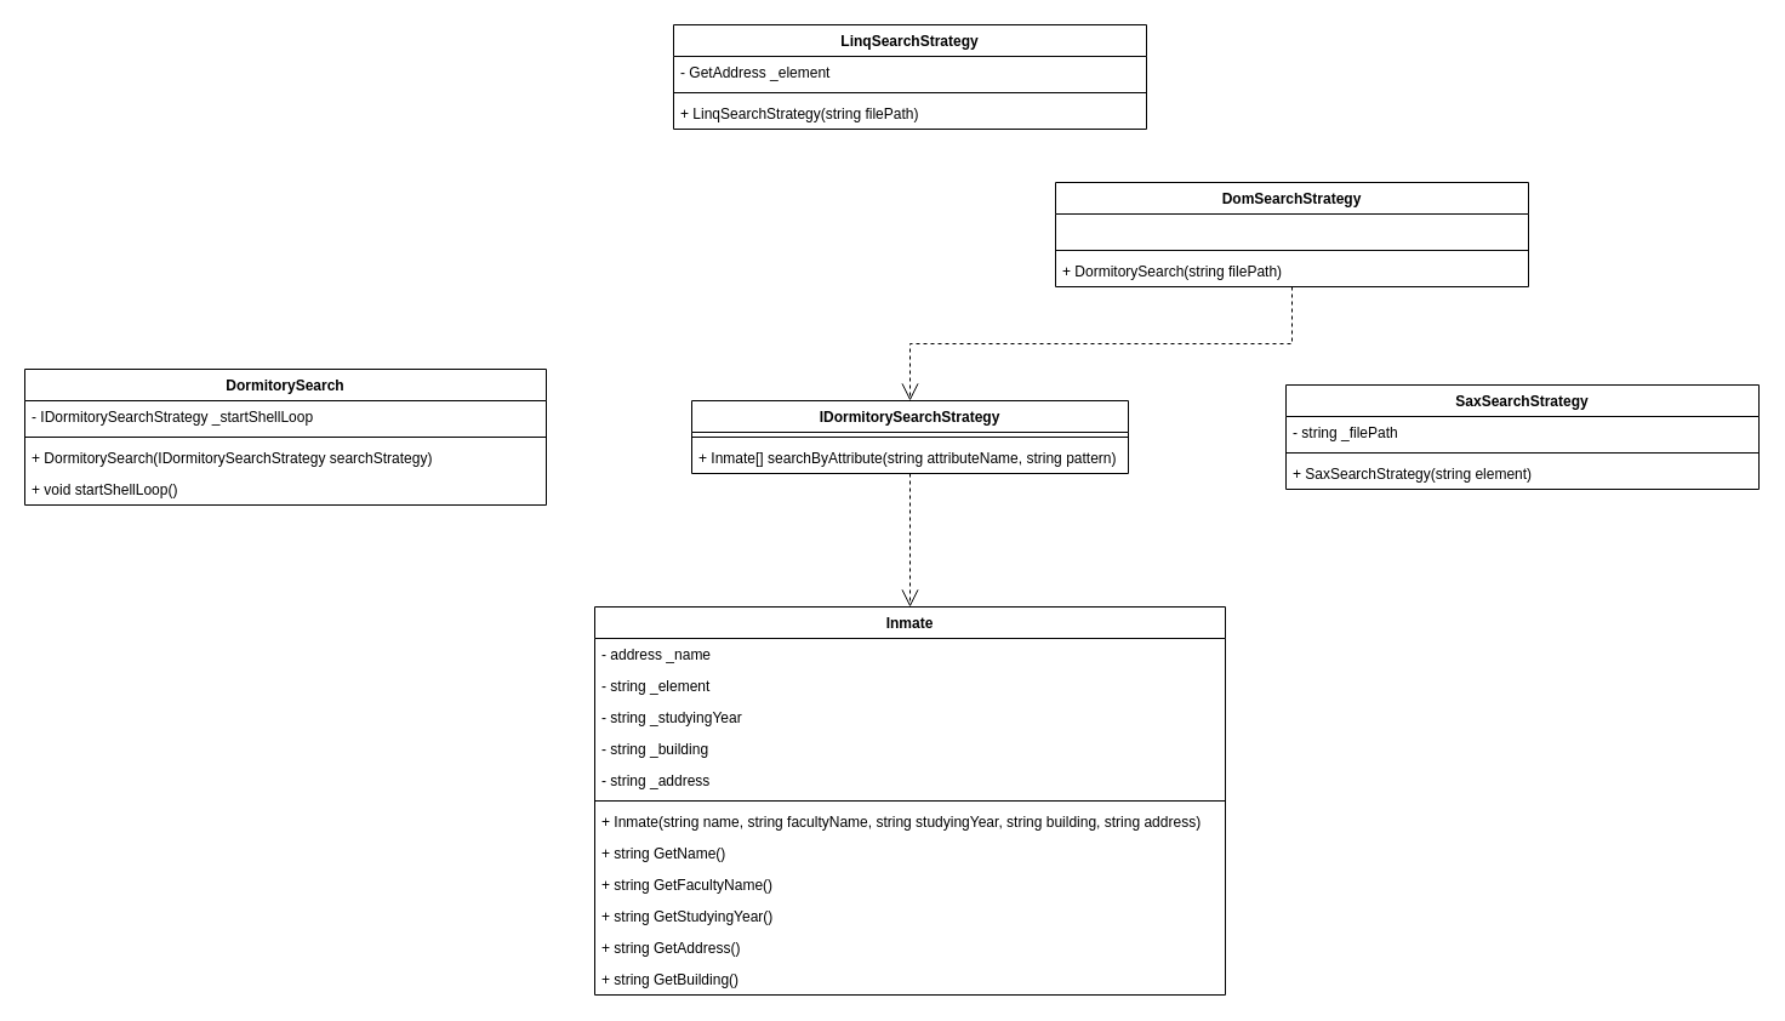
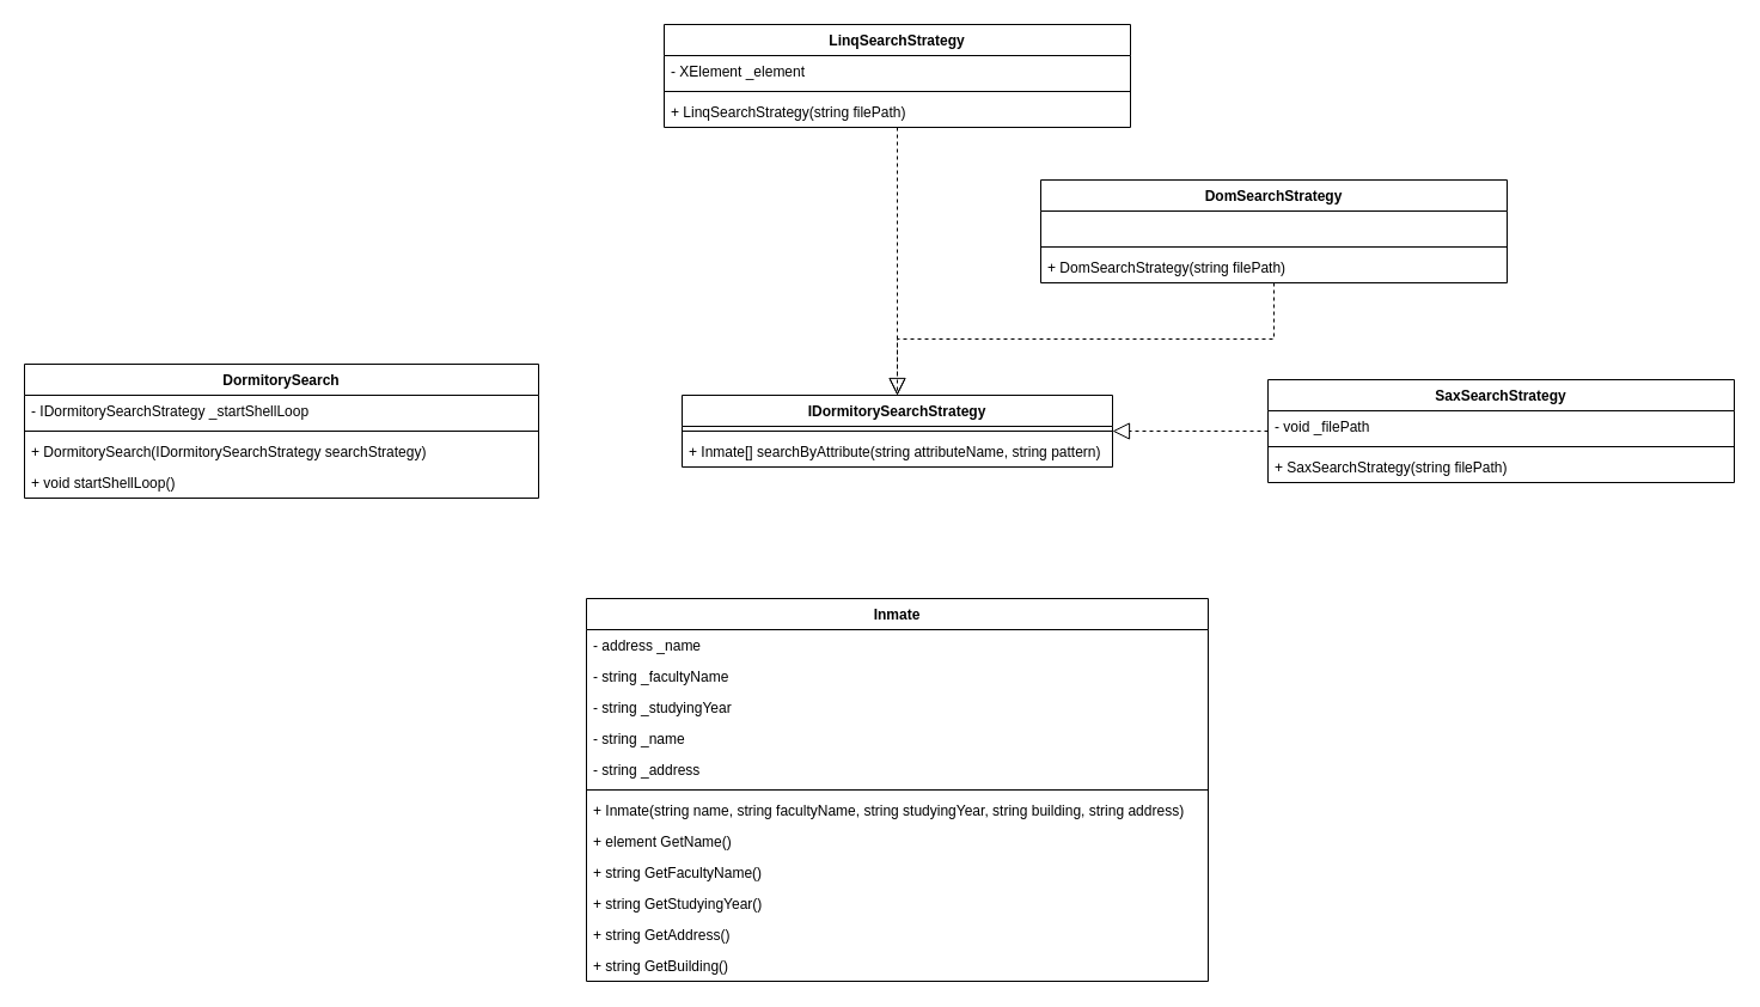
  <mxCell id="0" />
  <mxCell id="1" parent="0" />
  <mxCell id="2" value="IDormitorySearchStrategy" style="swimlane;fontStyle=1;align=center;verticalAlign=top;childLayout=stackLayout;horizontal=1;startSize=26;horizontalStack=0;resizeParent=1;resizeParentMax=0;resizeLast=0;collapsible=1;marginBottom=0;" vertex="1" parent="1"><mxGeometry x="570" y="330" width="360" height="60" as="geometry" /></mxCell>
  <mxCell id="3" value="" style="line;strokeWidth=1;fillColor=none;align=left;verticalAlign=middle;spacingTop=-1;spacingLeft=3;spacingRight=3;rotatable=0;labelPosition=right;points=[];portConstraint=eastwest;strokeColor=inherit;" vertex="1" parent="2"><mxGeometry y="26" width="360" height="8" as="geometry" /></mxCell>
  <mxCell id="4" value="+ Inmate[] searchByAttribute(string attributeName, string pattern)" style="text;strokeColor=none;fillColor=none;align=left;verticalAlign=top;spacingLeft=4;spacingRight=4;overflow=hidden;rotatable=0;points=[[0,0.5],[1,0.5]];portConstraint=eastwest;" vertex="1" parent="2"><mxGeometry y="34" width="360" height="26" as="geometry" /></mxCell>
  <mxCell id="5" value="DomSearchStrategy" style="swimlane;fontStyle=1;align=center;verticalAlign=top;childLayout=stackLayout;horizontal=1;startSize=26;horizontalStack=0;resizeParent=1;resizeParentMax=0;resizeLast=0;collapsible=1;marginBottom=0;" vertex="1" parent="1"><mxGeometry x="870" y="150" width="390" height="86" as="geometry" /></mxCell>
  <mxCell id="6" value=" " style="text;strokeColor=none;fillColor=none;align=left;verticalAlign=top;spacingLeft=4;spacingRight=4;overflow=hidden;rotatable=0;points=[[0,0.5],[1,0.5]];portConstraint=eastwest;" vertex="1" parent="5"><mxGeometry y="26" width="390" height="26" as="geometry" /></mxCell>
  <mxCell id="7" value="" style="line;strokeWidth=1;fillColor=none;align=left;verticalAlign=middle;spacingTop=-1;spacingLeft=3;spacingRight=3;rotatable=0;labelPosition=right;points=[];portConstraint=eastwest;strokeColor=inherit;" vertex="1" parent="5"><mxGeometry y="52" width="390" height="8" as="geometry" /></mxCell>
- <mxCell id="8" value="+ DormitorySearch(string filePath)" style="text;strokeColor=none;fillColor=none;align=left;verticalAlign=top;spacingLeft=4;spacingRight=4;overflow=hidden;rotatable=0;points=[[0,0.5],[1,0.5]];portConstraint=eastwest;" vertex="1" parent="5"><mxGeometry y="60" width="390" height="26" as="geometry" /></mxCell>
+ <mxCell id="8" value="+ DomSearchStrategy(string filePath)" style="text;strokeColor=none;fillColor=none;align=left;verticalAlign=top;spacingLeft=4;spacingRight=4;overflow=hidden;rotatable=0;points=[[0,0.5],[1,0.5]];portConstraint=eastwest;" vertex="1" parent="5"><mxGeometry y="60" width="390" height="26" as="geometry" /></mxCell>
  <mxCell id="9" value="LinqSearchStrategy" style="swimlane;fontStyle=1;align=center;verticalAlign=top;childLayout=stackLayout;horizontal=1;startSize=26;horizontalStack=0;resizeParent=1;resizeParentMax=0;resizeLast=0;collapsible=1;marginBottom=0;" vertex="1" parent="1"><mxGeometry x="555" y="20" width="390" height="86" as="geometry" /></mxCell>
- <mxCell id="10" value="- GetAddress _element" style="text;strokeColor=none;fillColor=none;align=left;verticalAlign=top;spacingLeft=4;spacingRight=4;overflow=hidden;rotatable=0;points=[[0,0.5],[1,0.5]];portConstraint=eastwest;" vertex="1" parent="9"><mxGeometry y="26" width="390" height="26" as="geometry" /></mxCell>
+ <mxCell id="10" value="- XElement _element" style="text;strokeColor=none;fillColor=none;align=left;verticalAlign=top;spacingLeft=4;spacingRight=4;overflow=hidden;rotatable=0;points=[[0,0.5],[1,0.5]];portConstraint=eastwest;" vertex="1" parent="9"><mxGeometry y="26" width="390" height="26" as="geometry" /></mxCell>
  <mxCell id="11" value="" style="line;strokeWidth=1;fillColor=none;align=left;verticalAlign=middle;spacingTop=-1;spacingLeft=3;spacingRight=3;rotatable=0;labelPosition=right;points=[];portConstraint=eastwest;strokeColor=inherit;" vertex="1" parent="9"><mxGeometry y="52" width="390" height="8" as="geometry" /></mxCell>
  <mxCell id="12" value="+ LinqSearchStrategy(string filePath)" style="text;strokeColor=none;fillColor=none;align=left;verticalAlign=top;spacingLeft=4;spacingRight=4;overflow=hidden;rotatable=0;points=[[0,0.5],[1,0.5]];portConstraint=eastwest;" vertex="1" parent="9"><mxGeometry y="60" width="390" height="26" as="geometry" /></mxCell>
  <mxCell id="13" value="SaxSearchStrategy" style="swimlane;fontStyle=1;align=center;verticalAlign=top;childLayout=stackLayout;horizontal=1;startSize=26;horizontalStack=0;resizeParent=1;resizeParentMax=0;resizeLast=0;collapsible=1;marginBottom=0;" vertex="1" parent="1"><mxGeometry x="1060" y="317" width="390" height="86" as="geometry" /></mxCell>
- <mxCell id="14" value="- string _filePath" style="text;strokeColor=none;fillColor=none;align=left;verticalAlign=top;spacingLeft=4;spacingRight=4;overflow=hidden;rotatable=0;points=[[0,0.5],[1,0.5]];portConstraint=eastwest;" vertex="1" parent="13"><mxGeometry y="26" width="390" height="26" as="geometry" /></mxCell>
+ <mxCell id="14" value="- void _filePath" style="text;strokeColor=none;fillColor=none;align=left;verticalAlign=top;spacingLeft=4;spacingRight=4;overflow=hidden;rotatable=0;points=[[0,0.5],[1,0.5]];portConstraint=eastwest;" vertex="1" parent="13"><mxGeometry y="26" width="390" height="26" as="geometry" /></mxCell>
  <mxCell id="15" value="" style="line;strokeWidth=1;fillColor=none;align=left;verticalAlign=middle;spacingTop=-1;spacingLeft=3;spacingRight=3;rotatable=0;labelPosition=right;points=[];portConstraint=eastwest;strokeColor=inherit;" vertex="1" parent="13"><mxGeometry y="52" width="390" height="8" as="geometry" /></mxCell>
- <mxCell id="16" value="+ SaxSearchStrategy(string element)" style="text;strokeColor=none;fillColor=none;align=left;verticalAlign=top;spacingLeft=4;spacingRight=4;overflow=hidden;rotatable=0;points=[[0,0.5],[1,0.5]];portConstraint=eastwest;" vertex="1" parent="13"><mxGeometry y="60" width="390" height="26" as="geometry" /></mxCell>
+ <mxCell id="16" value="+ SaxSearchStrategy(string filePath)" style="text;strokeColor=none;fillColor=none;align=left;verticalAlign=top;spacingLeft=4;spacingRight=4;overflow=hidden;rotatable=0;points=[[0,0.5],[1,0.5]];portConstraint=eastwest;" vertex="1" parent="13"><mxGeometry y="60" width="390" height="26" as="geometry" /></mxCell>
  <mxCell id="17" value="DormitorySearch" style="swimlane;fontStyle=1;align=center;verticalAlign=top;childLayout=stackLayout;horizontal=1;startSize=26;horizontalStack=0;resizeParent=1;resizeParentMax=0;resizeLast=0;collapsible=1;marginBottom=0;" vertex="1" parent="1"><mxGeometry x="20" y="304" width="430" height="112" as="geometry" /></mxCell>
  <mxCell id="18" value="- IDormitorySearchStrategy _startShellLoop" style="text;strokeColor=none;fillColor=none;align=left;verticalAlign=top;spacingLeft=4;spacingRight=4;overflow=hidden;rotatable=0;points=[[0,0.5],[1,0.5]];portConstraint=eastwest;" vertex="1" parent="17"><mxGeometry y="26" width="430" height="26" as="geometry" /></mxCell>
  <mxCell id="19" value="" style="line;strokeWidth=1;fillColor=none;align=left;verticalAlign=middle;spacingTop=-1;spacingLeft=3;spacingRight=3;rotatable=0;labelPosition=right;points=[];portConstraint=eastwest;strokeColor=inherit;" vertex="1" parent="17"><mxGeometry y="52" width="430" height="8" as="geometry" /></mxCell>
  <mxCell id="20" value="+ DormitorySearch(IDormitorySearchStrategy searchStrategy)" style="text;strokeColor=none;fillColor=none;align=left;verticalAlign=top;spacingLeft=4;spacingRight=4;overflow=hidden;rotatable=0;points=[[0,0.5],[1,0.5]];portConstraint=eastwest;" vertex="1" parent="17"><mxGeometry y="60" width="430" height="26" as="geometry" /></mxCell>
  <mxCell id="21" value="+ void startShellLoop()" style="text;strokeColor=none;fillColor=none;align=left;verticalAlign=top;spacingLeft=4;spacingRight=4;overflow=hidden;rotatable=0;points=[[0,0.5],[1,0.5]];portConstraint=eastwest;" vertex="1" parent="17"><mxGeometry y="86" width="430" height="26" as="geometry" /></mxCell>
  <mxCell id="22" value="Inmate" style="swimlane;fontStyle=1;align=center;verticalAlign=top;childLayout=stackLayout;horizontal=1;startSize=26;horizontalStack=0;resizeParent=1;resizeParentMax=0;resizeLast=0;collapsible=1;marginBottom=0;" vertex="1" parent="1"><mxGeometry x="490" y="500" width="520" height="320" as="geometry" /></mxCell>
  <mxCell id="23" value="- address _name" style="text;strokeColor=none;fillColor=none;align=left;verticalAlign=top;spacingLeft=4;spacingRight=4;overflow=hidden;rotatable=0;points=[[0,0.5],[1,0.5]];portConstraint=eastwest;" vertex="1" parent="22"><mxGeometry y="26" width="520" height="26" as="geometry" /></mxCell>
- <mxCell id="24" value="- string _element" style="text;strokeColor=none;fillColor=none;align=left;verticalAlign=top;spacingLeft=4;spacingRight=4;overflow=hidden;rotatable=0;points=[[0,0.5],[1,0.5]];portConstraint=eastwest;" vertex="1" parent="22"><mxGeometry y="52" width="520" height="26" as="geometry" /></mxCell>
+ <mxCell id="24" value="- string _facultyName" style="text;strokeColor=none;fillColor=none;align=left;verticalAlign=top;spacingLeft=4;spacingRight=4;overflow=hidden;rotatable=0;points=[[0,0.5],[1,0.5]];portConstraint=eastwest;" vertex="1" parent="22"><mxGeometry y="52" width="520" height="26" as="geometry" /></mxCell>
  <mxCell id="25" value="- string _studyingYear" style="text;strokeColor=none;fillColor=none;align=left;verticalAlign=top;spacingLeft=4;spacingRight=4;overflow=hidden;rotatable=0;points=[[0,0.5],[1,0.5]];portConstraint=eastwest;" vertex="1" parent="22"><mxGeometry y="78" width="520" height="26" as="geometry" /></mxCell>
- <mxCell id="26" value="- string _building" style="text;strokeColor=none;fillColor=none;align=left;verticalAlign=top;spacingLeft=4;spacingRight=4;overflow=hidden;rotatable=0;points=[[0,0.5],[1,0.5]];portConstraint=eastwest;" vertex="1" parent="22"><mxGeometry y="104" width="520" height="26" as="geometry" /></mxCell>
+ <mxCell id="26" value="- string _name" style="text;strokeColor=none;fillColor=none;align=left;verticalAlign=top;spacingLeft=4;spacingRight=4;overflow=hidden;rotatable=0;points=[[0,0.5],[1,0.5]];portConstraint=eastwest;" vertex="1" parent="22"><mxGeometry y="104" width="520" height="26" as="geometry" /></mxCell>
  <mxCell id="27" value="- string _address" style="text;strokeColor=none;fillColor=none;align=left;verticalAlign=top;spacingLeft=4;spacingRight=4;overflow=hidden;rotatable=0;points=[[0,0.5],[1,0.5]];portConstraint=eastwest;" vertex="1" parent="22"><mxGeometry y="130" width="520" height="26" as="geometry" /></mxCell>
  <mxCell id="28" value="" style="line;strokeWidth=1;fillColor=none;align=left;verticalAlign=middle;spacingTop=-1;spacingLeft=3;spacingRight=3;rotatable=0;labelPosition=right;points=[];portConstraint=eastwest;strokeColor=inherit;" vertex="1" parent="22"><mxGeometry y="156" width="520" height="8" as="geometry" /></mxCell>
  <mxCell id="29" value="+ Inmate(string name, string facultyName, string studyingYear, string building, string address)" style="text;strokeColor=none;fillColor=none;align=left;verticalAlign=top;spacingLeft=4;spacingRight=4;overflow=hidden;rotatable=0;points=[[0,0.5],[1,0.5]];portConstraint=eastwest;" vertex="1" parent="22"><mxGeometry y="164" width="520" height="26" as="geometry" /></mxCell>
- <mxCell id="30" value="+ string GetName()" style="text;strokeColor=none;fillColor=none;align=left;verticalAlign=top;spacingLeft=4;spacingRight=4;overflow=hidden;rotatable=0;points=[[0,0.5],[1,0.5]];portConstraint=eastwest;" vertex="1" parent="22"><mxGeometry y="190" width="520" height="26" as="geometry" /></mxCell>
+ <mxCell id="30" value="+ element GetName()" style="text;strokeColor=none;fillColor=none;align=left;verticalAlign=top;spacingLeft=4;spacingRight=4;overflow=hidden;rotatable=0;points=[[0,0.5],[1,0.5]];portConstraint=eastwest;" vertex="1" parent="22"><mxGeometry y="190" width="520" height="26" as="geometry" /></mxCell>
  <mxCell id="31" value="+ string GetFacultyName()" style="text;strokeColor=none;fillColor=none;align=left;verticalAlign=top;spacingLeft=4;spacingRight=4;overflow=hidden;rotatable=0;points=[[0,0.5],[1,0.5]];portConstraint=eastwest;" vertex="1" parent="22"><mxGeometry y="216" width="520" height="26" as="geometry" /></mxCell>
  <mxCell id="32" value="+ string GetStudyingYear()" style="text;strokeColor=none;fillColor=none;align=left;verticalAlign=top;spacingLeft=4;spacingRight=4;overflow=hidden;rotatable=0;points=[[0,0.5],[1,0.5]];portConstraint=eastwest;" vertex="1" parent="22"><mxGeometry y="242" width="520" height="26" as="geometry" /></mxCell>
  <mxCell id="33" value="+ string GetAddress()" style="text;strokeColor=none;fillColor=none;align=left;verticalAlign=top;spacingLeft=4;spacingRight=4;overflow=hidden;rotatable=0;points=[[0,0.5],[1,0.5]];portConstraint=eastwest;" vertex="1" parent="22"><mxGeometry y="268" width="520" height="26" as="geometry" /></mxCell>
  <mxCell id="34" value="+ string GetBuilding()" style="text;strokeColor=none;fillColor=none;align=left;verticalAlign=top;spacingLeft=4;spacingRight=4;overflow=hidden;rotatable=0;points=[[0,0.5],[1,0.5]];portConstraint=eastwest;" vertex="1" parent="22"><mxGeometry y="294" width="520" height="26" as="geometry" /></mxCell>
+ <mxCell id="35" value="" style="endArrow=block;dashed=1;endFill=0;endSize=12;html=1;rounded=0;edgeStyle=orthogonalEdgeStyle;" edge="1" parent="1" source="13" target="2"><mxGeometry width="160" relative="1" as="geometry"><mxPoint x="330" y="350" as="sourcePoint" /><mxPoint x="230" y="250" as="targetPoint" /></mxGeometry></mxCell>
+ <mxCell id="36" value="" style="endArrow=block;dashed=1;endFill=0;endSize=12;html=1;rounded=0;edgeStyle=orthogonalEdgeStyle;" edge="1" parent="1" source="9" target="2"><mxGeometry width="160" relative="1" as="geometry"><mxPoint x="330" y="350" as="sourcePoint" /><mxPoint x="230" y="250" as="targetPoint" /></mxGeometry></mxCell>
  <mxCell id="37" value="" style="endArrow=open;dashed=1;endFill=0;endSize=12;html=1;rounded=0;edgeStyle=orthogonalEdgeStyle;" edge="1" parent="1" source="5" target="2"><mxGeometry width="160" relative="1" as="geometry"><mxPoint x="330" y="350" as="sourcePoint" /><mxPoint x="230" y="250" as="targetPoint" /></mxGeometry></mxCell>
- <mxCell id="38" value="" style="endArrow=open;endSize=12;dashed=1;html=1;rounded=0;edgeStyle=orthogonalEdgeStyle;" edge="1" parent="1" source="2" target="22"><mxGeometry x="0.25" y="70" width="160" relative="1" as="geometry"><mxPoint x="490" y="-40" as="sourcePoint" /><mxPoint x="530" y="80" as="targetPoint" /><mxPoint as="offset" /></mxGeometry></mxCell>
